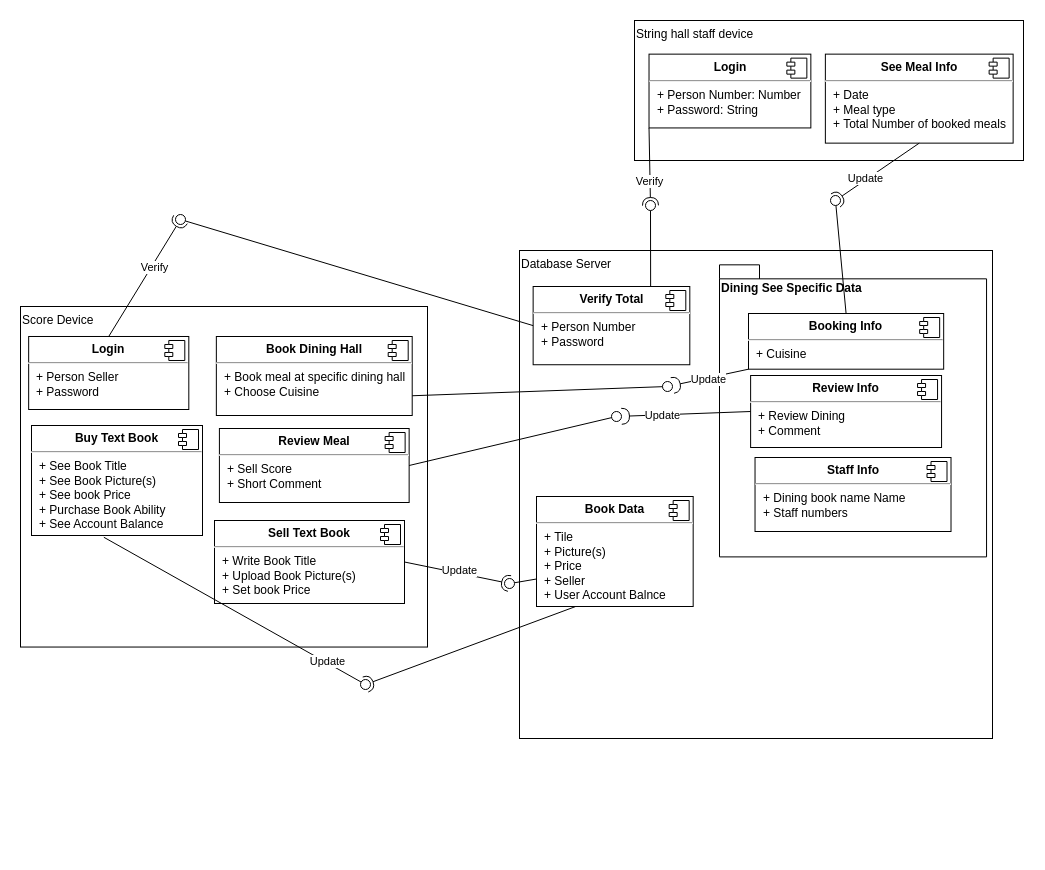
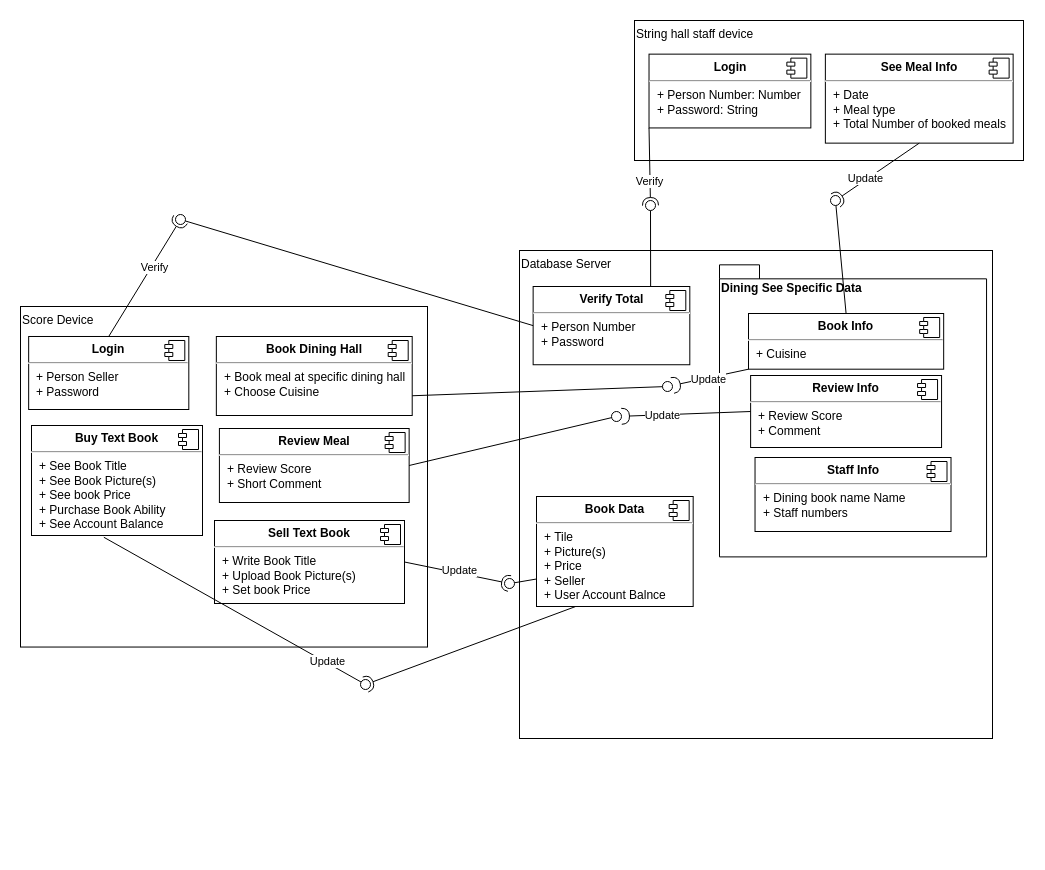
  <mxCell id="0" />
  <mxCell id="1" parent="0" />
  <mxCell id="2" value="" style="group" parent="1" vertex="1" connectable="0"><mxGeometry x="525" y="360" width="473" height="488" as="geometry" /></mxCell>
  <mxCell id="3" value="Database Server" style="rounded=0;whiteSpace=wrap;html=1;verticalAlign=top;align=left;container=1;" parent="2" vertex="1"><mxGeometry x="-6" y="-110" width="473" height="488" as="geometry" /></mxCell>
  <mxCell id="4" value="&lt;p style=&quot;margin: 0px ; margin-top: 6px ; text-align: center&quot;&gt;&lt;b&gt;Verify Total&lt;/b&gt;&lt;/p&gt;&lt;hr&gt;&lt;p style=&quot;margin: 0px ; margin-left: 8px&quot;&gt;+ Person Number&lt;br&gt;+ Password&lt;/p&gt;" style="align=left;overflow=fill;html=1;dropTarget=0;" parent="3" vertex="1"><mxGeometry x="13.64" y="36" width="156.67" height="78.24" as="geometry" /></mxCell>
  <mxCell id="5" value="" style="shape=component;jettyWidth=8;jettyHeight=4;" parent="4" vertex="1"><mxGeometry x="1" width="20" height="20" relative="1" as="geometry"><mxPoint x="-24" y="4" as="offset" /></mxGeometry></mxCell>
  <mxCell id="6" value="Dining See Specific Data" style="shape=folder;fontStyle=1;spacingTop=10;tabWidth=40;tabHeight=14;tabPosition=left;html=1;align=left;verticalAlign=top;" parent="3" vertex="1"><mxGeometry x="200" y="14.33" width="267.05" height="292.07" as="geometry" /></mxCell>
- <mxCell id="7" value="&lt;p style=&quot;margin: 0px ; margin-top: 6px ; text-align: center&quot;&gt;&lt;b&gt;Booking Info&lt;/b&gt;&lt;/p&gt;&lt;hr&gt;&lt;p style=&quot;margin: 0px ; margin-left: 8px&quot;&gt;+ Cuisine&amp;nbsp;&lt;/p&gt;" style="align=left;overflow=fill;html=1;dropTarget=0;" parent="3" vertex="1"><mxGeometry x="229" y="63" width="195.17" height="55.69" as="geometry" /></mxCell>
+ <mxCell id="7" value="&lt;p style=&quot;margin: 0px ; margin-top: 6px ; text-align: center&quot;&gt;&lt;b&gt;Book Info&lt;/b&gt;&lt;/p&gt;&lt;hr&gt;&lt;p style=&quot;margin: 0px ; margin-left: 8px&quot;&gt;+ Cuisine&amp;nbsp;&lt;/p&gt;" style="align=left;overflow=fill;html=1;dropTarget=0;" parent="3" vertex="1"><mxGeometry x="229" y="63" width="195.17" height="55.69" as="geometry" /></mxCell>
  <mxCell id="8" value="" style="shape=component;jettyWidth=8;jettyHeight=4;" parent="7" vertex="1"><mxGeometry x="1" width="20" height="20" relative="1" as="geometry"><mxPoint x="-24" y="4" as="offset" /></mxGeometry></mxCell>
  <mxCell id="9" value="&lt;p style=&quot;margin: 0px ; margin-top: 6px ; text-align: center&quot;&gt;&lt;b&gt;Staff Info&lt;/b&gt;&lt;/p&gt;&lt;hr&gt;&lt;p style=&quot;margin: 0px ; margin-left: 8px&quot;&gt;+ Dining book name Name&lt;br&gt;+ Staff numbers&amp;nbsp;&lt;/p&gt;" style="align=left;overflow=fill;html=1;dropTarget=0;" parent="3" vertex="1"><mxGeometry x="235.53" y="207" width="195.98" height="74" as="geometry" /></mxCell>
  <mxCell id="10" value="" style="shape=component;jettyWidth=8;jettyHeight=4;" parent="9" vertex="1"><mxGeometry x="1" width="20" height="20" relative="1" as="geometry"><mxPoint x="-24" y="4" as="offset" /></mxGeometry></mxCell>
- <mxCell id="11" value="&lt;p style=&quot;margin: 0px ; margin-top: 6px ; text-align: center&quot;&gt;&lt;b&gt;Review Info&lt;/b&gt;&lt;/p&gt;&lt;hr&gt;&lt;p style=&quot;margin: 0px ; margin-left: 8px&quot;&gt;+ Review Dining&lt;br&gt;+ Comment&amp;nbsp;&lt;/p&gt;" style="align=left;overflow=fill;html=1;dropTarget=0;" parent="3" vertex="1"><mxGeometry x="231.12" y="125" width="190.94" height="72" as="geometry" /></mxCell>
+ <mxCell id="11" value="&lt;p style=&quot;margin: 0px ; margin-top: 6px ; text-align: center&quot;&gt;&lt;b&gt;Review Info&lt;/b&gt;&lt;/p&gt;&lt;hr&gt;&lt;p style=&quot;margin: 0px ; margin-left: 8px&quot;&gt;+ Review Score&lt;br&gt;+ Comment&amp;nbsp;&lt;/p&gt;" style="align=left;overflow=fill;html=1;dropTarget=0;" parent="3" vertex="1"><mxGeometry x="231.12" y="125" width="190.94" height="72" as="geometry" /></mxCell>
  <mxCell id="12" value="" style="shape=component;jettyWidth=8;jettyHeight=4;" parent="11" vertex="1"><mxGeometry x="1" width="20" height="20" relative="1" as="geometry"><mxPoint x="-24" y="4" as="offset" /></mxGeometry></mxCell>
  <mxCell id="13" value="" style="rounded=0;orthogonalLoop=1;jettySize=auto;html=1;endArrow=halfCircle;endFill=0;endSize=6;strokeWidth=1;exitX=0;exitY=1;exitDx=0;exitDy=0;" parent="3" source="7" target="14" edge="1"><mxGeometry relative="1" as="geometry"><mxPoint x="6" y="350" as="sourcePoint" /></mxGeometry></mxCell>
  <mxCell id="14" value="" style="ellipse;whiteSpace=wrap;html=1;fontFamily=Helvetica;fontSize=12;fontColor=#000000;align=center;strokeColor=#000000;fillColor=#ffffff;points=[];aspect=fixed;resizable=0;" parent="3" vertex="1"><mxGeometry x="143" y="131" width="10" height="10" as="geometry" /></mxCell>
  <mxCell id="15" value="" style="ellipse;whiteSpace=wrap;html=1;fontFamily=Helvetica;fontSize=12;fontColor=#000000;align=center;strokeColor=#000000;fillColor=#ffffff;points=[];aspect=fixed;resizable=0;" parent="3" vertex="1"><mxGeometry x="91.996" y="161.004" width="10" height="10" as="geometry" /></mxCell>
  <mxCell id="16" value="" style="rounded=0;orthogonalLoop=1;jettySize=auto;html=1;endArrow=halfCircle;endFill=0;endSize=6;strokeWidth=1;exitX=0;exitY=0.5;exitDx=0;exitDy=0;" parent="3" source="11" target="15" edge="1"><mxGeometry relative="1" as="geometry"><mxPoint x="6.996" y="467.035" as="sourcePoint" /></mxGeometry></mxCell>
  <mxCell id="17" value="Update" style="edgeLabel;html=1;align=center;verticalAlign=middle;resizable=0;points=[];" parent="3" vertex="1" connectable="0"><mxGeometry x="188.997" y="128.002" as="geometry" /></mxCell>
  <mxCell id="18" value="Update" style="edgeLabel;html=1;align=center;verticalAlign=middle;resizable=0;points=[];" parent="3" vertex="1" connectable="0"><mxGeometry x="142.997" y="164.002" as="geometry" /></mxCell>
  <mxCell id="19" value="&lt;p style=&quot;margin: 0px ; margin-top: 6px ; text-align: center&quot;&gt;&lt;b&gt;Book Data&lt;/b&gt;&lt;/p&gt;&lt;hr&gt;&lt;p style=&quot;margin: 0px ; margin-left: 8px&quot;&gt;+ Tile&lt;br&gt;+ Picture(s)&lt;/p&gt;&lt;p style=&quot;margin: 0px ; margin-left: 8px&quot;&gt;+ Price&lt;/p&gt;&lt;p style=&quot;margin: 0px ; margin-left: 8px&quot;&gt;+ Seller&lt;/p&gt;&lt;p style=&quot;margin: 0px ; margin-left: 8px&quot;&gt;+ User Account Balnce&lt;/p&gt;" style="align=left;overflow=fill;html=1;dropTarget=0;" parent="3" vertex="1"><mxGeometry x="17" y="246" width="156.67" height="110" as="geometry" /></mxCell>
  <mxCell id="20" value="" style="shape=component;jettyWidth=8;jettyHeight=4;" parent="19" vertex="1"><mxGeometry x="1" width="20" height="20" relative="1" as="geometry"><mxPoint x="-24" y="4" as="offset" /></mxGeometry></mxCell>
  <mxCell id="21" value="" style="group" parent="1" vertex="1" connectable="0"><mxGeometry x="20" y="306" width="407" height="397" as="geometry" /></mxCell>
  <mxCell id="22" value="Score Device" style="rounded=0;whiteSpace=wrap;html=1;verticalAlign=top;align=left;" parent="21" vertex="1"><mxGeometry width="407" height="340.538" as="geometry" /></mxCell>
  <mxCell id="23" value="&lt;p style=&quot;margin: 0px ; margin-top: 6px ; text-align: center&quot;&gt;&lt;b&gt;Login&lt;/b&gt;&lt;/p&gt;&lt;hr&gt;&lt;p style=&quot;margin: 0px ; margin-left: 8px&quot;&gt;+ Person Seller&lt;br&gt;+ Password&lt;/p&gt;" style="align=left;overflow=fill;html=1;dropTarget=0;" parent="21" vertex="1"><mxGeometry x="8.16" y="29.99" width="160.15" height="73.01" as="geometry" /></mxCell>
  <mxCell id="24" value="" style="shape=component;jettyWidth=8;jettyHeight=4;" parent="23" vertex="1"><mxGeometry x="1" width="20" height="20" relative="1" as="geometry"><mxPoint x="-24" y="4" as="offset" /></mxGeometry></mxCell>
  <mxCell id="25" value="&lt;p style=&quot;margin: 0px ; margin-top: 6px ; text-align: center&quot;&gt;&lt;b&gt;Book Dining Hall&lt;/b&gt;&lt;/p&gt;&lt;hr&gt;&lt;p style=&quot;margin: 0px ; margin-left: 8px&quot;&gt;+&amp;nbsp;Book meal at specific dining hall&lt;/p&gt;&lt;p style=&quot;margin: 0px ; margin-left: 8px&quot;&gt;+ Choose Cuisine&amp;nbsp;&lt;/p&gt;" style="align=left;overflow=fill;html=1;dropTarget=0;" parent="21" vertex="1"><mxGeometry x="195.85" y="30" width="195.85" height="79" as="geometry" /></mxCell>
  <mxCell id="26" value="" style="shape=component;jettyWidth=8;jettyHeight=4;" parent="25" vertex="1"><mxGeometry x="1" width="20" height="20" relative="1" as="geometry"><mxPoint x="-24" y="4" as="offset" /></mxGeometry></mxCell>
- <mxCell id="27" value="&lt;p style=&quot;margin: 0px ; margin-top: 6px ; text-align: center&quot;&gt;&lt;b&gt;Review Meal&lt;/b&gt;&lt;/p&gt;&lt;hr&gt;&lt;p style=&quot;margin: 0px ; margin-left: 8px&quot;&gt;+ Sell Score&lt;br&gt;+ Short Comment&amp;nbsp;&lt;/p&gt;" style="align=left;overflow=fill;html=1;dropTarget=0;" parent="21" vertex="1"><mxGeometry x="198.91" y="122" width="189.73" height="74" as="geometry" /></mxCell>
+ <mxCell id="27" value="&lt;p style=&quot;margin: 0px ; margin-top: 6px ; text-align: center&quot;&gt;&lt;b&gt;Review Meal&lt;/b&gt;&lt;/p&gt;&lt;hr&gt;&lt;p style=&quot;margin: 0px ; margin-left: 8px&quot;&gt;+ Review Score&lt;br&gt;+ Short Comment&amp;nbsp;&lt;/p&gt;" style="align=left;overflow=fill;html=1;dropTarget=0;" parent="21" vertex="1"><mxGeometry x="198.91" y="122" width="189.73" height="74" as="geometry" /></mxCell>
  <mxCell id="28" value="" style="shape=component;jettyWidth=8;jettyHeight=4;" parent="27" vertex="1"><mxGeometry x="1" width="20" height="20" relative="1" as="geometry"><mxPoint x="-24" y="4" as="offset" /></mxGeometry></mxCell>
  <mxCell id="29" value="&lt;p style=&quot;margin: 0px ; margin-top: 6px ; text-align: center&quot;&gt;&lt;b&gt;Buy Text Book&lt;/b&gt;&lt;/p&gt;&lt;hr&gt;&lt;p style=&quot;margin: 0px ; margin-left: 8px&quot;&gt;+ See Book Title&lt;br&gt;+ See Book Picture(s)&lt;/p&gt;&lt;p style=&quot;margin: 0px ; margin-left: 8px&quot;&gt;+ See book Price&amp;nbsp;&lt;/p&gt;&lt;p style=&quot;margin: 0px ; margin-left: 8px&quot;&gt;+ Purchase Book Ability&lt;/p&gt;&lt;p style=&quot;margin: 0px ; margin-left: 8px&quot;&gt;+ See Account Balance &amp;nbsp;&lt;/p&gt;" style="align=left;overflow=fill;html=1;dropTarget=0;" parent="21" vertex="1"><mxGeometry x="11" y="119" width="171" height="110" as="geometry" /></mxCell>
  <mxCell id="30" value="" style="shape=component;jettyWidth=8;jettyHeight=4;" parent="29" vertex="1"><mxGeometry x="1" width="20" height="20" relative="1" as="geometry"><mxPoint x="-24" y="4" as="offset" /></mxGeometry></mxCell>
  <mxCell id="31" value="&lt;p style=&quot;margin: 0px ; margin-top: 6px ; text-align: center&quot;&gt;&lt;b&gt;Sell Text Book&lt;/b&gt;&lt;/p&gt;&lt;hr&gt;&lt;p style=&quot;margin: 0px ; margin-left: 8px&quot;&gt;+ Write Book Title&lt;br&gt;+ Upload Book Picture(s)&lt;/p&gt;&lt;p style=&quot;margin: 0px ; margin-left: 8px&quot;&gt;+ Set book Price &amp;nbsp;&amp;nbsp;&lt;/p&gt;" style="align=left;overflow=fill;html=1;dropTarget=0;" parent="21" vertex="1"><mxGeometry x="194" y="214" width="190" height="83" as="geometry" /></mxCell>
  <mxCell id="32" value="" style="shape=component;jettyWidth=8;jettyHeight=4;" parent="31" vertex="1"><mxGeometry x="1" width="20" height="20" relative="1" as="geometry"><mxPoint x="-24" y="4" as="offset" /></mxGeometry></mxCell>
  <mxCell id="33" value="" style="group;strokeColor=#6c8ebf;fillColor=#DAE8FC;" parent="1" vertex="1" connectable="0"><mxGeometry x="634" y="20" width="389" height="140" as="geometry" /></mxCell>
  <mxCell id="34" value="String hall staff device" style="rounded=0;whiteSpace=wrap;html=1;align=left;horizontal=1;verticalAlign=top;" parent="33" vertex="1"><mxGeometry width="389.0" height="140" as="geometry" /></mxCell>
  <mxCell id="35" value="&lt;p style=&quot;margin: 0px ; margin-top: 6px ; text-align: center&quot;&gt;&lt;b&gt;Login&lt;/b&gt;&lt;/p&gt;&lt;hr&gt;&lt;p style=&quot;margin: 0px ; margin-left: 8px&quot;&gt;+ Person Number: Number&lt;br&gt;+ Password: String&lt;/p&gt;" style="align=left;overflow=fill;html=1;dropTarget=0;" parent="33" vertex="1"><mxGeometry x="14.524" y="33.643" width="161.826" height="73.798" as="geometry" /></mxCell>
  <mxCell id="36" value="" style="shape=component;jettyWidth=8;jettyHeight=4;" parent="35" vertex="1"><mxGeometry x="1" width="20" height="20" relative="1" as="geometry"><mxPoint x="-24" y="4" as="offset" /></mxGeometry></mxCell>
  <mxCell id="37" value="&lt;p style=&quot;margin: 0px ; margin-top: 6px ; text-align: center&quot;&gt;&lt;b&gt;See Meal Info&lt;/b&gt;&lt;/p&gt;&lt;hr&gt;&lt;p style=&quot;margin: 0px ; margin-left: 8px&quot;&gt;+ Date&lt;br&gt;+ Meal type&lt;/p&gt;&lt;p style=&quot;margin: 0px ; margin-left: 8px&quot;&gt;+ Total Number of booked meals&lt;/p&gt;" style="align=left;overflow=fill;html=1;dropTarget=0;" parent="33" vertex="1"><mxGeometry x="190.869" y="33.643" width="187.757" height="88.992" as="geometry" /></mxCell>
  <mxCell id="38" value="" style="shape=component;jettyWidth=8;jettyHeight=4;" parent="37" vertex="1"><mxGeometry x="1" width="20" height="20" relative="1" as="geometry"><mxPoint x="-24" y="4" as="offset" /></mxGeometry></mxCell>
  <mxCell id="39" value="" style="rounded=0;orthogonalLoop=1;jettySize=auto;html=1;endArrow=none;endFill=0;exitX=0;exitY=0.5;exitDx=0;exitDy=0;" parent="1" source="4" target="42" edge="1"><mxGeometry relative="1" as="geometry"><mxPoint x="463" y="326" as="sourcePoint" /></mxGeometry></mxCell>
  <mxCell id="40" value="" style="rounded=0;orthogonalLoop=1;jettySize=auto;html=1;endArrow=halfCircle;endFill=0;entryX=0.5;entryY=0.5;entryDx=0;entryDy=0;endSize=6;strokeWidth=1;exitX=0.5;exitY=0;exitDx=0;exitDy=0;horizontal=0;" parent="1" source="23" target="42" edge="1"><mxGeometry relative="1" as="geometry"><mxPoint x="503" y="326" as="sourcePoint" /></mxGeometry></mxCell>
  <mxCell id="41" value="Verify" style="edgeLabel;html=1;align=center;verticalAlign=middle;resizable=0;points=[];" parent="40" vertex="1" connectable="0"><mxGeometry x="0.205" y="-2" relative="1" as="geometry"><mxPoint as="offset" /></mxGeometry></mxCell>
  <mxCell id="42" value="" style="ellipse;whiteSpace=wrap;html=1;fontFamily=Helvetica;fontSize=12;fontColor=#000000;align=center;strokeColor=#000000;fillColor=#ffffff;points=[];aspect=fixed;resizable=0;" parent="1" vertex="1"><mxGeometry x="175" y="214" width="10" height="10" as="geometry" /></mxCell>
  <mxCell id="43" value="" style="rounded=0;orthogonalLoop=1;jettySize=auto;html=1;endArrow=none;endFill=0;exitX=0.75;exitY=0;exitDx=0;exitDy=0;" parent="1" source="4" target="46" edge="1"><mxGeometry relative="1" as="geometry"><mxPoint x="472" y="401" as="sourcePoint" /></mxGeometry></mxCell>
  <mxCell id="44" value="" style="rounded=0;orthogonalLoop=1;jettySize=auto;html=1;endArrow=halfCircle;endFill=0;entryX=0.5;entryY=0.5;entryDx=0;entryDy=0;endSize=6;strokeWidth=1;exitX=0;exitY=1;exitDx=0;exitDy=0;" parent="1" source="35" target="46" edge="1"><mxGeometry relative="1" as="geometry"><mxPoint x="503" y="326" as="sourcePoint" /></mxGeometry></mxCell>
  <mxCell id="45" value="Verify" style="edgeLabel;html=1;align=center;verticalAlign=middle;resizable=0;points=[];" parent="44" vertex="1" connectable="0"><mxGeometry x="-0.006" y="-1" relative="1" as="geometry"><mxPoint x="0.27" y="14.21" as="offset" /></mxGeometry></mxCell>
  <mxCell id="46" value="" style="ellipse;whiteSpace=wrap;html=1;fontFamily=Helvetica;fontSize=12;fontColor=#000000;align=center;strokeColor=#000000;fillColor=#ffffff;points=[];aspect=fixed;resizable=0;" parent="1" vertex="1"><mxGeometry x="645" y="200" width="10" height="10" as="geometry" /></mxCell>
  <mxCell id="47" value="" style="rounded=0;orthogonalLoop=1;jettySize=auto;html=1;endArrow=none;endFill=0;exitX=0.5;exitY=0;exitDx=0;exitDy=0;" parent="1" source="7" target="50" edge="1"><mxGeometry relative="1" as="geometry"><mxPoint x="449" y="377" as="sourcePoint" /></mxGeometry></mxCell>
  <mxCell id="48" value="" style="rounded=0;orthogonalLoop=1;jettySize=auto;html=1;endArrow=halfCircle;endFill=0;entryX=0.5;entryY=0.5;entryDx=0;entryDy=0;endSize=6;strokeWidth=1;exitX=0.5;exitY=1;exitDx=0;exitDy=0;" parent="1" source="37" target="50" edge="1"><mxGeometry relative="1" as="geometry"><mxPoint x="489" y="377" as="sourcePoint" /></mxGeometry></mxCell>
  <mxCell id="49" value="Update" style="edgeLabel;html=1;align=center;verticalAlign=middle;resizable=0;points=[];" parent="48" vertex="1" connectable="0"><mxGeometry x="0.121" y="3" relative="1" as="geometry"><mxPoint x="-8.69" y="-0.13" as="offset" /></mxGeometry></mxCell>
  <mxCell id="50" value="" style="ellipse;whiteSpace=wrap;html=1;fontFamily=Helvetica;fontSize=12;fontColor=#000000;align=center;strokeColor=#000000;fillColor=#ffffff;points=[];aspect=fixed;resizable=0;" parent="1" vertex="1"><mxGeometry x="830" y="195" width="10" height="10" as="geometry" /></mxCell>
  <mxCell id="51" value="" style="rounded=0;orthogonalLoop=1;jettySize=auto;html=1;endArrow=none;endFill=0;exitX=1;exitY=0.5;exitDx=0;exitDy=0;" parent="1" source="27" target="15" edge="1"><mxGeometry relative="1" as="geometry"><mxPoint x="470" y="423" as="sourcePoint" /></mxGeometry></mxCell>
  <mxCell id="52" value="" style="rounded=0;orthogonalLoop=1;jettySize=auto;html=1;endArrow=none;endFill=0;exitX=1;exitY=0.75;exitDx=0;exitDy=0;" parent="1" source="25" target="14" edge="1"><mxGeometry relative="1" as="geometry"><mxPoint x="470" y="429" as="sourcePoint" /></mxGeometry></mxCell>
  <mxCell id="53" value="" style="rounded=0;orthogonalLoop=1;jettySize=auto;html=1;endArrow=none;endFill=0;fontColor=#FFFFFF;exitX=0;exitY=0.75;exitDx=0;exitDy=0;" parent="1" source="19" target="55" edge="1"><mxGeometry relative="1" as="geometry"><mxPoint x="540" y="499" as="sourcePoint" /></mxGeometry></mxCell>
  <mxCell id="54" value="" style="rounded=0;orthogonalLoop=1;jettySize=auto;html=1;endArrow=halfCircle;endFill=0;entryX=0.5;entryY=0.5;entryDx=0;entryDy=0;endSize=6;strokeWidth=1;fontColor=#FFFFFF;exitX=1;exitY=0.5;exitDx=0;exitDy=0;" parent="1" source="31" target="55" edge="1"><mxGeometry relative="1" as="geometry"><mxPoint x="580" y="499" as="sourcePoint" /></mxGeometry></mxCell>
  <mxCell id="55" value="" style="ellipse;whiteSpace=wrap;html=1;fontFamily=Helvetica;fontSize=12;fontColor=#000000;align=center;strokeColor=#000000;fillColor=#ffffff;points=[];aspect=fixed;resizable=0;labelBackgroundColor=#000000;" parent="1" vertex="1"><mxGeometry x="504" y="578" width="10" height="10" as="geometry" /></mxCell>
  <mxCell id="56" value="Update" style="edgeLabel;html=1;align=center;verticalAlign=middle;resizable=0;points=[];" parent="1" vertex="1" connectable="0"><mxGeometry x="457.004" y="570.003" as="geometry"><mxPoint x="1" y="-1" as="offset" /></mxGeometry></mxCell>
  <mxCell id="57" value="" style="rounded=0;orthogonalLoop=1;jettySize=auto;html=1;endArrow=none;endFill=0;fontColor=#FFFFFF;exitX=0.423;exitY=1.016;exitDx=0;exitDy=0;exitPerimeter=0;" parent="1" source="29" target="59" edge="1"><mxGeometry relative="1" as="geometry"><mxPoint x="536" y="529" as="sourcePoint" /></mxGeometry></mxCell>
  <mxCell id="58" value="" style="rounded=0;orthogonalLoop=1;jettySize=auto;html=1;endArrow=halfCircle;endFill=0;entryX=0.5;entryY=0.5;entryDx=0;entryDy=0;endSize=6;strokeWidth=1;fontColor=#FFFFFF;exitX=0.25;exitY=1;exitDx=0;exitDy=0;" parent="1" source="19" target="59" edge="1"><mxGeometry relative="1" as="geometry"><mxPoint x="576" y="529" as="sourcePoint" /></mxGeometry></mxCell>
  <mxCell id="59" value="" style="ellipse;whiteSpace=wrap;html=1;fontFamily=Helvetica;fontSize=12;fontColor=#000000;align=center;strokeColor=#000000;fillColor=#ffffff;points=[];aspect=fixed;resizable=0;labelBackgroundColor=#000000;" parent="1" vertex="1"><mxGeometry x="360" y="679" width="10" height="10" as="geometry" /></mxCell>
  <mxCell id="60" value="Update" style="edgeLabel;html=1;align=center;verticalAlign=middle;resizable=0;points=[];" parent="1" vertex="1" connectable="0"><mxGeometry x="325.004" y="661.003" as="geometry"><mxPoint x="1" y="-1" as="offset" /></mxGeometry></mxCell>
